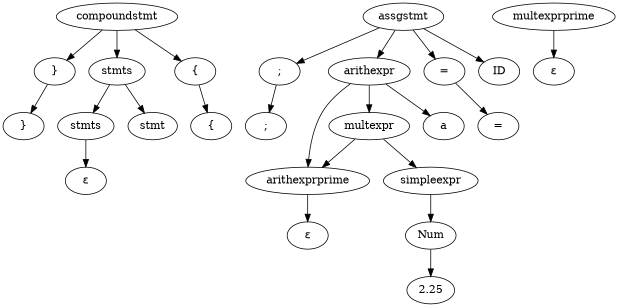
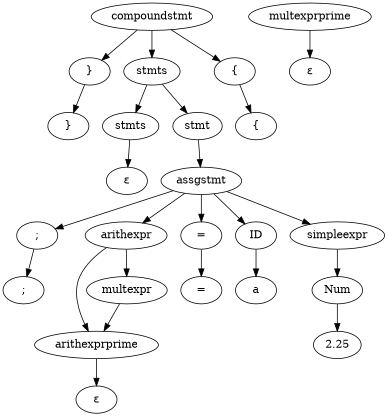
  digraph {
    n1 [label=compoundstmt]
    n2 [label="}"]
    n3 [label=stmts]
    n4 [label="{"]
    n5 [label="}"]
    n6 [label=stmts]
    n7 [label=stmt]
    n8 [label="{"]
    n9 [label="ε"]
    n10 [label=assgstmt]
    n11 [label=";"]
    n12 [label=arithexpr]
    n13 [label="="]
    n14 [label=ID]
    n15 [label=";"]
    n16 [label=arithexprprime]
    n17 [label=multexpr]
    n18 [label="="]
    n19 [label=a]
    n20 [label="ε"]
    n21 [label=simpleexpr]
    n22 [label=multexprprime]
    n23 [label="ε"]
    n24 [label=Num]
    n25 [label=2.25]
    n1 -> n2
    n1 -> n3
    n1 -> n4
    n2 -> n5
    n3 -> n6
    n3 -> n7
    n4 -> n8
    n6 -> n9
+   n7 -> n10
    n10 -> n11
    n10 -> n12
    n10 -> n13
    n10 -> n14
    n11 -> n15
    n12 -> n16
    n12 -> n17
    n13 -> n18
-   n12 -> n19
+   n14 -> n19
    n16 -> n20
    n17 -> n16
-   n17 -> n21
+   n10 -> n21
    n21 -> n24
    n22 -> n23
    n24 -> n25
  }
